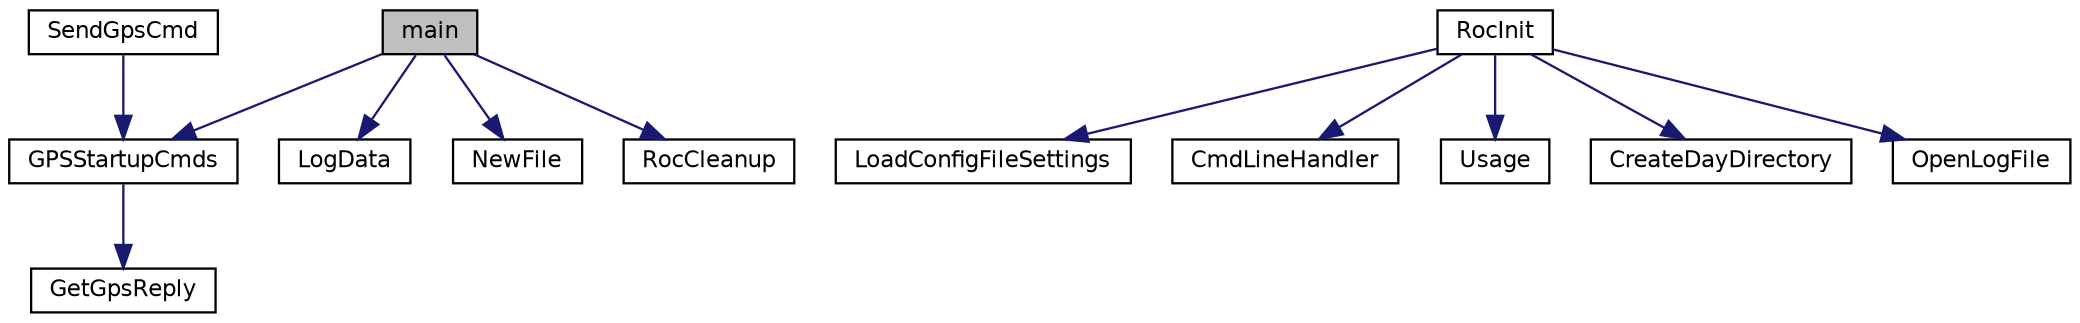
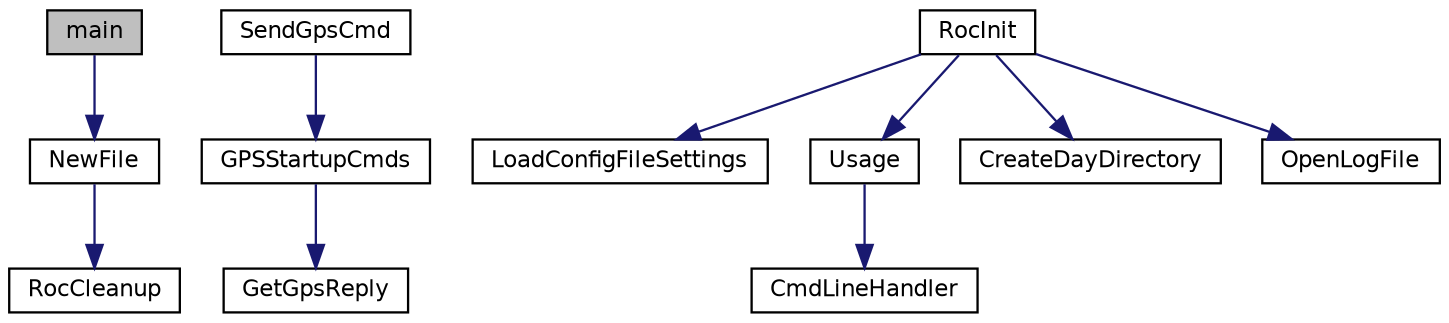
  digraph {
    rankdir=TB
    node [color=black fillcolor=white fontname=Helvetica fontsize=10 shape=record style=filled]
    edge [color=midnightblue fontname=Helvetica fontsize=10 labelfontname=Helvetica labelfontsize=10 style=solid]
    n1 [fillcolor=grey75 fontcolor=black height=0.2 label=main width=0.4]
    n2 [height=0.2 label=GPSStartupCmds width=0.4]
-   n3 [height=0.2 label=LogData width=0.4]
    n4 [height=0.2 label=NewFile width=0.4]
    n5 [height=0.2 label=RocCleanup width=0.4]
    n6 [height=0.2 label=GetGpsReply width=0.4]
    n7 [height=0.2 label=RocInit width=0.4]
    n8 [height=0.2 label=LoadConfigFileSettings width=0.4]
    n9 [height=0.2 label=CmdLineHandler width=0.4]
    n10 [height=0.2 label=Usage width=0.4]
    n11 [height=0.2 label=CreateDayDirectory width=0.4]
    n12 [height=0.2 label=OpenLogFile width=0.4]
    n13 [height=0.2 label=SendGpsCmd width=0.4]
-   n1 -> n2
-   n1 -> n3
    n1 -> n4
-   n1 -> n5
+   n4 -> n5
    n2 -> n6
    n7 -> n8
-   n7 -> n9
+   n10 -> n9
    n7 -> n10
    n7 -> n11
    n7 -> n12
    n13 -> n2
  }
